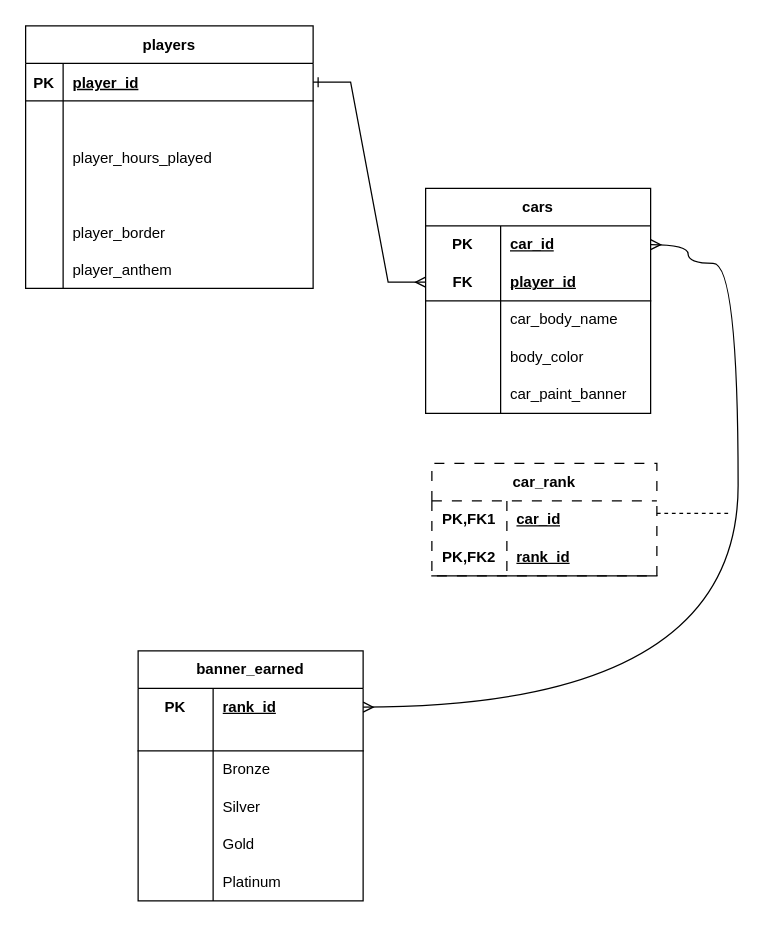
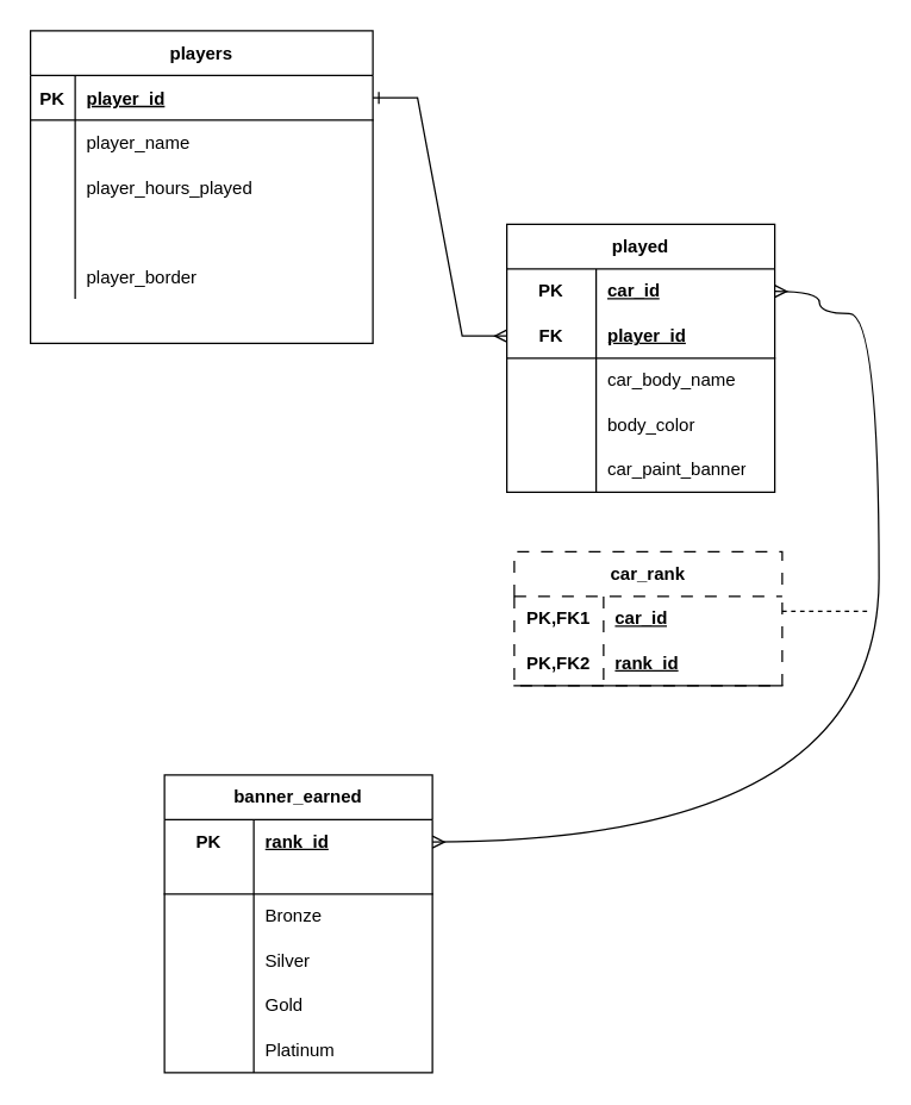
  <mxCell id="0" />
  <mxCell id="1" parent="0" />
  <mxCell id="2" value="players" style="shape=table;startSize=30;container=1;collapsible=1;childLayout=tableLayout;fixedRows=1;rowLines=0;fontStyle=1;align=center;resizeLast=1;" parent="1" vertex="1"><mxGeometry x="20" y="20" width="230" height="210" as="geometry" /></mxCell>
  <mxCell id="3" value="" style="shape=partialRectangle;collapsible=0;dropTarget=0;pointerEvents=0;fillColor=none;points=[[0,0.5],[1,0.5]];portConstraint=eastwest;top=0;left=0;right=0;bottom=1;" parent="2" vertex="1"><mxGeometry y="30" width="230" height="30" as="geometry" /></mxCell>
  <mxCell id="4" value="PK" style="shape=partialRectangle;overflow=hidden;connectable=0;fillColor=none;top=0;left=0;bottom=0;right=0;fontStyle=1;" parent="3" vertex="1"><mxGeometry width="30" height="30" as="geometry"><mxRectangle width="30" height="30" as="alternateBounds" /></mxGeometry></mxCell>
  <mxCell id="5" value="player_id" style="shape=partialRectangle;overflow=hidden;connectable=0;fillColor=none;top=0;left=0;bottom=0;right=0;align=left;spacingLeft=6;fontStyle=5;" parent="3" vertex="1"><mxGeometry x="30" width="200" height="30" as="geometry"><mxRectangle width="200" height="30" as="alternateBounds" /></mxGeometry></mxCell>
  <mxCell id="6" value="" style="shape=partialRectangle;collapsible=0;dropTarget=0;pointerEvents=0;fillColor=none;points=[[0,0.5],[1,0.5]];portConstraint=eastwest;top=0;left=0;right=0;bottom=0;" parent="2" vertex="1"><mxGeometry y="60" width="230" height="30" as="geometry" /></mxCell>
  <mxCell id="7" value="" style="shape=partialRectangle;overflow=hidden;connectable=0;fillColor=none;top=0;left=0;bottom=0;right=0;" parent="6" vertex="1"><mxGeometry width="30" height="30" as="geometry"><mxRectangle width="30" height="30" as="alternateBounds" /></mxGeometry></mxCell>
+ <mxCell id="8" value="player_name" style="shape=partialRectangle;overflow=hidden;connectable=0;fillColor=none;top=0;left=0;bottom=0;right=0;align=left;spacingLeft=6;" parent="6" vertex="1"><mxGeometry x="30" width="200" height="30" as="geometry"><mxRectangle width="200" height="30" as="alternateBounds" /></mxGeometry></mxCell>
  <mxCell id="9" value="" style="shape=partialRectangle;collapsible=0;dropTarget=0;pointerEvents=0;fillColor=none;points=[[0,0.5],[1,0.5]];portConstraint=eastwest;top=0;left=0;right=0;bottom=0;" parent="2" vertex="1"><mxGeometry y="90" width="230" height="30" as="geometry" /></mxCell>
  <mxCell id="10" value="" style="shape=partialRectangle;overflow=hidden;connectable=0;fillColor=none;top=0;left=0;bottom=0;right=0;" parent="9" vertex="1"><mxGeometry width="30" height="30" as="geometry"><mxRectangle width="30" height="30" as="alternateBounds" /></mxGeometry></mxCell>
  <mxCell id="11" value="player_hours_played" style="shape=partialRectangle;overflow=hidden;connectable=0;fillColor=none;top=0;left=0;bottom=0;right=0;align=left;spacingLeft=6;" parent="9" vertex="1"><mxGeometry x="30" width="200" height="30" as="geometry"><mxRectangle width="200" height="30" as="alternateBounds" /></mxGeometry></mxCell>
  <mxCell id="12" value="" style="shape=partialRectangle;collapsible=0;dropTarget=0;pointerEvents=0;fillColor=none;points=[[0,0.5],[1,0.5]];portConstraint=eastwest;top=0;left=0;right=0;bottom=0;" parent="2" vertex="1"><mxGeometry y="120" width="230" height="30" as="geometry" /></mxCell>
  <mxCell id="13" value="" style="shape=partialRectangle;overflow=hidden;connectable=0;fillColor=none;top=0;left=0;bottom=0;right=0;" parent="12" vertex="1"><mxGeometry width="30" height="30" as="geometry"><mxRectangle width="30" height="30" as="alternateBounds" /></mxGeometry></mxCell>
  <mxCell id="14" value="" style="shape=partialRectangle;collapsible=0;dropTarget=0;pointerEvents=0;fillColor=none;points=[[0,0.5],[1,0.5]];portConstraint=eastwest;top=0;left=0;right=0;bottom=0;" parent="2" vertex="1"><mxGeometry y="150" width="230" height="30" as="geometry" /></mxCell>
  <mxCell id="15" value="" style="shape=partialRectangle;overflow=hidden;connectable=0;fillColor=none;top=0;left=0;bottom=0;right=0;" parent="14" vertex="1"><mxGeometry width="30" height="30" as="geometry"><mxRectangle width="30" height="30" as="alternateBounds" /></mxGeometry></mxCell>
  <mxCell id="16" value="player_border" style="shape=partialRectangle;overflow=hidden;connectable=0;fillColor=none;top=0;left=0;bottom=0;right=0;align=left;spacingLeft=6;" parent="14" vertex="1"><mxGeometry x="30" width="200" height="30" as="geometry"><mxRectangle width="200" height="30" as="alternateBounds" /></mxGeometry></mxCell>
  <mxCell id="17" value="" style="shape=partialRectangle;collapsible=0;dropTarget=0;pointerEvents=0;fillColor=none;points=[[0,0.5],[1,0.5]];portConstraint=eastwest;top=0;left=0;right=0;bottom=0;" parent="2" vertex="1"><mxGeometry y="180" width="230" height="30" as="geometry" /></mxCell>
  <mxCell id="18" value="" style="shape=partialRectangle;overflow=hidden;connectable=0;fillColor=none;top=0;left=0;bottom=0;right=0;" parent="17" vertex="1"><mxGeometry width="30" height="30" as="geometry"><mxRectangle width="30" height="30" as="alternateBounds" /></mxGeometry></mxCell>
- <mxCell id="19" value="player_anthem" style="shape=partialRectangle;overflow=hidden;connectable=0;fillColor=none;top=0;left=0;bottom=0;right=0;align=left;spacingLeft=6;" parent="17" vertex="1"><mxGeometry x="30" width="200" height="30" as="geometry"><mxRectangle width="200" height="30" as="alternateBounds" /></mxGeometry></mxCell>
- <mxCell id="20" value="cars" style="shape=table;startSize=30;container=1;collapsible=1;childLayout=tableLayout;fixedRows=1;rowLines=0;fontStyle=1;align=center;resizeLast=1;html=1;whiteSpace=wrap;" parent="1" vertex="1"><mxGeometry x="340" y="150" width="180" height="180" as="geometry" /></mxCell>
+ <mxCell id="20" value="played" style="shape=table;startSize=30;container=1;collapsible=1;childLayout=tableLayout;fixedRows=1;rowLines=0;fontStyle=1;align=center;resizeLast=1;html=1;whiteSpace=wrap;" parent="1" vertex="1"><mxGeometry x="340" y="150" width="180" height="180" as="geometry" /></mxCell>
  <mxCell id="21" value="" style="shape=tableRow;horizontal=0;startSize=0;swimlaneHead=0;swimlaneBody=0;fillColor=none;collapsible=0;dropTarget=0;points=[[0,0.5],[1,0.5]];portConstraint=eastwest;top=0;left=0;right=0;bottom=0;html=1;" parent="20" vertex="1"><mxGeometry y="30" width="180" height="30" as="geometry" /></mxCell>
  <mxCell id="22" value="PK" style="shape=partialRectangle;connectable=0;fillColor=none;top=0;left=0;bottom=0;right=0;fontStyle=1;overflow=hidden;html=1;whiteSpace=wrap;" parent="21" vertex="1"><mxGeometry width="60" height="30" as="geometry"><mxRectangle width="60" height="30" as="alternateBounds" /></mxGeometry></mxCell>
  <mxCell id="23" value="car_id" style="shape=partialRectangle;connectable=0;fillColor=none;top=0;left=0;bottom=0;right=0;align=left;spacingLeft=6;fontStyle=5;overflow=hidden;html=1;whiteSpace=wrap;" parent="21" vertex="1"><mxGeometry x="60" width="120" height="30" as="geometry"><mxRectangle width="120" height="30" as="alternateBounds" /></mxGeometry></mxCell>
  <mxCell id="24" value="" style="shape=tableRow;horizontal=0;startSize=0;swimlaneHead=0;swimlaneBody=0;fillColor=none;collapsible=0;dropTarget=0;points=[[0,0.5],[1,0.5]];portConstraint=eastwest;top=0;left=0;right=0;bottom=1;html=1;" parent="20" vertex="1"><mxGeometry y="60" width="180" height="30" as="geometry" /></mxCell>
  <mxCell id="25" value="FK" style="shape=partialRectangle;connectable=0;fillColor=none;top=0;left=0;bottom=0;right=0;fontStyle=1;overflow=hidden;html=1;whiteSpace=wrap;" parent="24" vertex="1"><mxGeometry width="60" height="30" as="geometry"><mxRectangle width="60" height="30" as="alternateBounds" /></mxGeometry></mxCell>
  <mxCell id="26" value="player_id" style="shape=partialRectangle;connectable=0;fillColor=none;top=0;left=0;bottom=0;right=0;align=left;spacingLeft=6;fontStyle=5;overflow=hidden;html=1;whiteSpace=wrap;" parent="24" vertex="1"><mxGeometry x="60" width="120" height="30" as="geometry"><mxRectangle width="120" height="30" as="alternateBounds" /></mxGeometry></mxCell>
  <mxCell id="27" value="" style="shape=tableRow;horizontal=0;startSize=0;swimlaneHead=0;swimlaneBody=0;fillColor=none;collapsible=0;dropTarget=0;points=[[0,0.5],[1,0.5]];portConstraint=eastwest;top=0;left=0;right=0;bottom=0;html=1;" parent="20" vertex="1"><mxGeometry y="90" width="180" height="30" as="geometry" /></mxCell>
  <mxCell id="28" value="" style="shape=partialRectangle;connectable=0;fillColor=none;top=0;left=0;bottom=0;right=0;editable=1;overflow=hidden;html=1;whiteSpace=wrap;" parent="27" vertex="1"><mxGeometry width="60" height="30" as="geometry"><mxRectangle width="60" height="30" as="alternateBounds" /></mxGeometry></mxCell>
  <mxCell id="29" value="car_body_name" style="shape=partialRectangle;connectable=0;fillColor=none;top=0;left=0;bottom=0;right=0;align=left;spacingLeft=6;overflow=hidden;html=1;whiteSpace=wrap;" parent="27" vertex="1"><mxGeometry x="60" width="120" height="30" as="geometry"><mxRectangle width="120" height="30" as="alternateBounds" /></mxGeometry></mxCell>
  <mxCell id="30" value="" style="shape=tableRow;horizontal=0;startSize=0;swimlaneHead=0;swimlaneBody=0;fillColor=none;collapsible=0;dropTarget=0;points=[[0,0.5],[1,0.5]];portConstraint=eastwest;top=0;left=0;right=0;bottom=0;html=1;" parent="20" vertex="1"><mxGeometry y="120" width="180" height="30" as="geometry" /></mxCell>
  <mxCell id="31" value="" style="shape=partialRectangle;connectable=0;fillColor=none;top=0;left=0;bottom=0;right=0;editable=1;overflow=hidden;html=1;whiteSpace=wrap;" parent="30" vertex="1"><mxGeometry width="60" height="30" as="geometry"><mxRectangle width="60" height="30" as="alternateBounds" /></mxGeometry></mxCell>
  <mxCell id="32" value="body_color" style="shape=partialRectangle;connectable=0;fillColor=none;top=0;left=0;bottom=0;right=0;align=left;spacingLeft=6;overflow=hidden;html=1;whiteSpace=wrap;" parent="30" vertex="1"><mxGeometry x="60" width="120" height="30" as="geometry"><mxRectangle width="120" height="30" as="alternateBounds" /></mxGeometry></mxCell>
  <mxCell id="33" value="" style="shape=tableRow;horizontal=0;startSize=0;swimlaneHead=0;swimlaneBody=0;fillColor=none;collapsible=0;dropTarget=0;points=[[0,0.5],[1,0.5]];portConstraint=eastwest;top=0;left=0;right=0;bottom=0;html=1;" parent="20" vertex="1"><mxGeometry y="150" width="180" height="30" as="geometry" /></mxCell>
  <mxCell id="34" value="" style="shape=partialRectangle;connectable=0;fillColor=none;top=0;left=0;bottom=0;right=0;editable=1;overflow=hidden;html=1;whiteSpace=wrap;" parent="33" vertex="1"><mxGeometry width="60" height="30" as="geometry"><mxRectangle width="60" height="30" as="alternateBounds" /></mxGeometry></mxCell>
  <mxCell id="35" value="car_paint_banner" style="shape=partialRectangle;connectable=0;fillColor=none;top=0;left=0;bottom=0;right=0;align=left;spacingLeft=6;overflow=hidden;html=1;whiteSpace=wrap;" parent="33" vertex="1"><mxGeometry x="60" width="120" height="30" as="geometry"><mxRectangle width="120" height="30" as="alternateBounds" /></mxGeometry></mxCell>
  <mxCell id="36" value="" style="edgeStyle=entityRelationEdgeStyle;fontSize=12;html=1;endArrow=ERmany;endFill=0;rounded=0;exitX=1;exitY=0.5;exitDx=0;exitDy=0;entryX=0;entryY=0.5;entryDx=0;entryDy=0;strokeColor=default;startArrow=ERone;startFill=0;" parent="1" source="3" target="24" edge="1"><mxGeometry width="100" height="100" relative="1" as="geometry"><mxPoint x="155" y="410" as="sourcePoint" /><mxPoint x="255" y="310" as="targetPoint" /></mxGeometry></mxCell>
  <mxCell id="37" value="banner_earned" style="shape=table;startSize=30;container=1;collapsible=1;childLayout=tableLayout;fixedRows=1;rowLines=0;fontStyle=1;align=center;resizeLast=1;html=1;whiteSpace=wrap;" parent="1" vertex="1"><mxGeometry x="110" y="520" width="180" height="200" as="geometry" /></mxCell>
  <mxCell id="38" value="" style="shape=tableRow;horizontal=0;startSize=0;swimlaneHead=0;swimlaneBody=0;fillColor=none;collapsible=0;dropTarget=0;points=[[0,0.5],[1,0.5]];portConstraint=eastwest;top=0;left=0;right=0;bottom=0;html=1;" parent="37" vertex="1"><mxGeometry y="30" width="180" height="30" as="geometry" /></mxCell>
  <mxCell id="39" value="PK" style="shape=partialRectangle;connectable=0;fillColor=none;top=0;left=0;bottom=0;right=0;fontStyle=1;overflow=hidden;html=1;whiteSpace=wrap;" parent="38" vertex="1"><mxGeometry width="60" height="30" as="geometry"><mxRectangle width="60" height="30" as="alternateBounds" /></mxGeometry></mxCell>
  <mxCell id="40" value="rank_id" style="shape=partialRectangle;connectable=0;fillColor=none;top=0;left=0;bottom=0;right=0;align=left;spacingLeft=6;fontStyle=5;overflow=hidden;html=1;whiteSpace=wrap;" parent="38" vertex="1"><mxGeometry x="60" width="120" height="30" as="geometry"><mxRectangle width="120" height="30" as="alternateBounds" /></mxGeometry></mxCell>
  <mxCell id="41" value="" style="shape=tableRow;horizontal=0;startSize=0;swimlaneHead=0;swimlaneBody=0;fillColor=none;collapsible=0;dropTarget=0;points=[[0,0.5],[1,0.5]];portConstraint=eastwest;top=0;left=0;right=0;bottom=1;html=1;" parent="37" vertex="1"><mxGeometry y="60" width="180" height="20" as="geometry" /></mxCell>
  <mxCell id="42" value="" style="shape=partialRectangle;connectable=0;fillColor=none;top=0;left=0;bottom=0;right=0;fontStyle=1;overflow=hidden;html=1;whiteSpace=wrap;" parent="41" vertex="1"><mxGeometry width="60" height="20" as="geometry"><mxRectangle width="60" height="20" as="alternateBounds" /></mxGeometry></mxCell>
  <mxCell id="43" value="" style="shape=partialRectangle;connectable=0;fillColor=none;top=0;left=0;bottom=0;right=0;align=left;spacingLeft=6;fontStyle=5;overflow=hidden;html=1;whiteSpace=wrap;" parent="41" vertex="1"><mxGeometry x="60" width="120" height="20" as="geometry"><mxRectangle width="120" height="20" as="alternateBounds" /></mxGeometry></mxCell>
  <mxCell id="44" value="" style="shape=tableRow;horizontal=0;startSize=0;swimlaneHead=0;swimlaneBody=0;fillColor=none;collapsible=0;dropTarget=0;points=[[0,0.5],[1,0.5]];portConstraint=eastwest;top=0;left=0;right=0;bottom=0;html=1;" parent="37" vertex="1"><mxGeometry y="80" width="180" height="30" as="geometry" /></mxCell>
  <mxCell id="45" value="" style="shape=partialRectangle;connectable=0;fillColor=none;top=0;left=0;bottom=0;right=0;editable=1;overflow=hidden;html=1;whiteSpace=wrap;" parent="44" vertex="1"><mxGeometry width="60" height="30" as="geometry"><mxRectangle width="60" height="30" as="alternateBounds" /></mxGeometry></mxCell>
  <mxCell id="46" value="Bronze" style="shape=partialRectangle;connectable=0;fillColor=none;top=0;left=0;bottom=0;right=0;align=left;spacingLeft=6;overflow=hidden;html=1;whiteSpace=wrap;" parent="44" vertex="1"><mxGeometry x="60" width="120" height="30" as="geometry"><mxRectangle width="120" height="30" as="alternateBounds" /></mxGeometry></mxCell>
  <mxCell id="47" value="" style="shape=tableRow;horizontal=0;startSize=0;swimlaneHead=0;swimlaneBody=0;fillColor=none;collapsible=0;dropTarget=0;points=[[0,0.5],[1,0.5]];portConstraint=eastwest;top=0;left=0;right=0;bottom=0;html=1;" parent="37" vertex="1"><mxGeometry y="110" width="180" height="30" as="geometry" /></mxCell>
  <mxCell id="48" value="" style="shape=partialRectangle;connectable=0;fillColor=none;top=0;left=0;bottom=0;right=0;editable=1;overflow=hidden;html=1;whiteSpace=wrap;" parent="47" vertex="1"><mxGeometry width="60" height="30" as="geometry"><mxRectangle width="60" height="30" as="alternateBounds" /></mxGeometry></mxCell>
  <mxCell id="49" value="Silver" style="shape=partialRectangle;connectable=0;fillColor=none;top=0;left=0;bottom=0;right=0;align=left;spacingLeft=6;overflow=hidden;html=1;whiteSpace=wrap;" parent="47" vertex="1"><mxGeometry x="60" width="120" height="30" as="geometry"><mxRectangle width="120" height="30" as="alternateBounds" /></mxGeometry></mxCell>
  <mxCell id="50" value="" style="shape=tableRow;horizontal=0;startSize=0;swimlaneHead=0;swimlaneBody=0;fillColor=none;collapsible=0;dropTarget=0;points=[[0,0.5],[1,0.5]];portConstraint=eastwest;top=0;left=0;right=0;bottom=0;html=1;" parent="37" vertex="1"><mxGeometry y="140" width="180" height="30" as="geometry" /></mxCell>
  <mxCell id="51" value="" style="shape=partialRectangle;connectable=0;fillColor=none;top=0;left=0;bottom=0;right=0;editable=1;overflow=hidden;html=1;whiteSpace=wrap;" parent="50" vertex="1"><mxGeometry width="60" height="30" as="geometry"><mxRectangle width="60" height="30" as="alternateBounds" /></mxGeometry></mxCell>
  <mxCell id="52" value="Gold" style="shape=partialRectangle;connectable=0;fillColor=none;top=0;left=0;bottom=0;right=0;align=left;spacingLeft=6;overflow=hidden;html=1;whiteSpace=wrap;" parent="50" vertex="1"><mxGeometry x="60" width="120" height="30" as="geometry"><mxRectangle width="120" height="30" as="alternateBounds" /></mxGeometry></mxCell>
  <mxCell id="53" value="" style="shape=tableRow;horizontal=0;startSize=0;swimlaneHead=0;swimlaneBody=0;fillColor=none;collapsible=0;dropTarget=0;points=[[0,0.5],[1,0.5]];portConstraint=eastwest;top=0;left=0;right=0;bottom=0;html=1;" parent="37" vertex="1"><mxGeometry y="170" width="180" height="30" as="geometry" /></mxCell>
  <mxCell id="54" value="" style="shape=partialRectangle;connectable=0;fillColor=none;top=0;left=0;bottom=0;right=0;editable=1;overflow=hidden;html=1;whiteSpace=wrap;" parent="53" vertex="1"><mxGeometry width="60" height="30" as="geometry"><mxRectangle width="60" height="30" as="alternateBounds" /></mxGeometry></mxCell>
  <mxCell id="55" value="Platinum" style="shape=partialRectangle;connectable=0;fillColor=none;top=0;left=0;bottom=0;right=0;align=left;spacingLeft=6;overflow=hidden;html=1;whiteSpace=wrap;" parent="53" vertex="1"><mxGeometry x="60" width="120" height="30" as="geometry"><mxRectangle width="120" height="30" as="alternateBounds" /></mxGeometry></mxCell>
  <mxCell id="56" value="" style="shape=partialRectangle;connectable=0;fillColor=none;top=0;left=0;bottom=0;right=0;fontStyle=1;overflow=hidden;html=1;whiteSpace=wrap;" parent="1" vertex="1"><mxGeometry x="285" y="220" width="60" height="30" as="geometry"><mxRectangle width="60" height="30" as="alternateBounds" /></mxGeometry></mxCell>
  <mxCell id="57" value="" style="edgeStyle=orthogonalEdgeStyle;fontSize=12;html=1;endArrow=ERmany;startArrow=ERmany;rounded=0;exitX=1;exitY=0.5;exitDx=0;exitDy=0;entryX=1;entryY=0.5;entryDx=0;entryDy=0;curved=1;" parent="1" source="21" target="38" edge="1"><mxGeometry width="100" height="100" relative="1" as="geometry"><mxPoint x="495" y="220" as="sourcePoint" /><mxPoint x="485" y="670" as="targetPoint" /><Array as="points"><mxPoint x="550" y="195" /><mxPoint x="550" y="210" /><mxPoint x="590" y="210" /><mxPoint x="590" y="565" /></Array></mxGeometry></mxCell>
  <mxCell id="58" value="car_rank" style="shape=table;startSize=30;container=1;collapsible=1;childLayout=tableLayout;fixedRows=1;rowLines=0;fontStyle=1;align=center;resizeLast=1;html=1;whiteSpace=wrap;dashed=1;dashPattern=8 8;" parent="1" vertex="1"><mxGeometry x="345" y="370" width="180" height="90" as="geometry" /></mxCell>
  <mxCell id="59" value="" style="shape=tableRow;horizontal=0;startSize=0;swimlaneHead=0;swimlaneBody=0;fillColor=none;collapsible=0;dropTarget=0;points=[[0,0.5],[1,0.5]];portConstraint=eastwest;top=0;left=0;right=0;bottom=0;html=1;" parent="58" vertex="1"><mxGeometry y="30" width="180" height="30" as="geometry" /></mxCell>
  <mxCell id="60" value="PK,FK1" style="shape=partialRectangle;connectable=0;fillColor=none;top=0;left=0;bottom=0;right=0;fontStyle=1;overflow=hidden;html=1;whiteSpace=wrap;" parent="59" vertex="1"><mxGeometry width="60" height="30" as="geometry"><mxRectangle width="60" height="30" as="alternateBounds" /></mxGeometry></mxCell>
  <mxCell id="61" value="car_id" style="shape=partialRectangle;connectable=0;fillColor=none;top=0;left=0;bottom=0;right=0;align=left;spacingLeft=6;fontStyle=5;overflow=hidden;html=1;whiteSpace=wrap;" parent="59" vertex="1"><mxGeometry x="60" width="120" height="30" as="geometry"><mxRectangle width="120" height="30" as="alternateBounds" /></mxGeometry></mxCell>
  <mxCell id="62" value="" style="shape=tableRow;horizontal=0;startSize=0;swimlaneHead=0;swimlaneBody=0;fillColor=none;collapsible=0;dropTarget=0;points=[[0,0.5],[1,0.5]];portConstraint=eastwest;top=0;left=0;right=0;bottom=1;html=1;" parent="58" vertex="1"><mxGeometry y="60" width="180" height="30" as="geometry" /></mxCell>
  <mxCell id="63" value="PK,FK2" style="shape=partialRectangle;connectable=0;fillColor=none;top=0;left=0;bottom=0;right=0;fontStyle=1;overflow=hidden;html=1;whiteSpace=wrap;" parent="62" vertex="1"><mxGeometry width="60" height="30" as="geometry"><mxRectangle width="60" height="30" as="alternateBounds" /></mxGeometry></mxCell>
  <mxCell id="64" value="rank_id" style="shape=partialRectangle;connectable=0;fillColor=none;top=0;left=0;bottom=0;right=0;align=left;spacingLeft=6;fontStyle=5;overflow=hidden;html=1;whiteSpace=wrap;" parent="62" vertex="1"><mxGeometry x="60" width="120" height="30" as="geometry"><mxRectangle width="120" height="30" as="alternateBounds" /></mxGeometry></mxCell>
  <mxCell id="65" value="" style="endArrow=none;dashed=1;html=1;rounded=0;" parent="1" edge="1"><mxGeometry width="50" height="50" relative="1" as="geometry"><mxPoint x="525" y="410" as="sourcePoint" /><mxPoint x="585" y="410" as="targetPoint" /></mxGeometry></mxCell>
